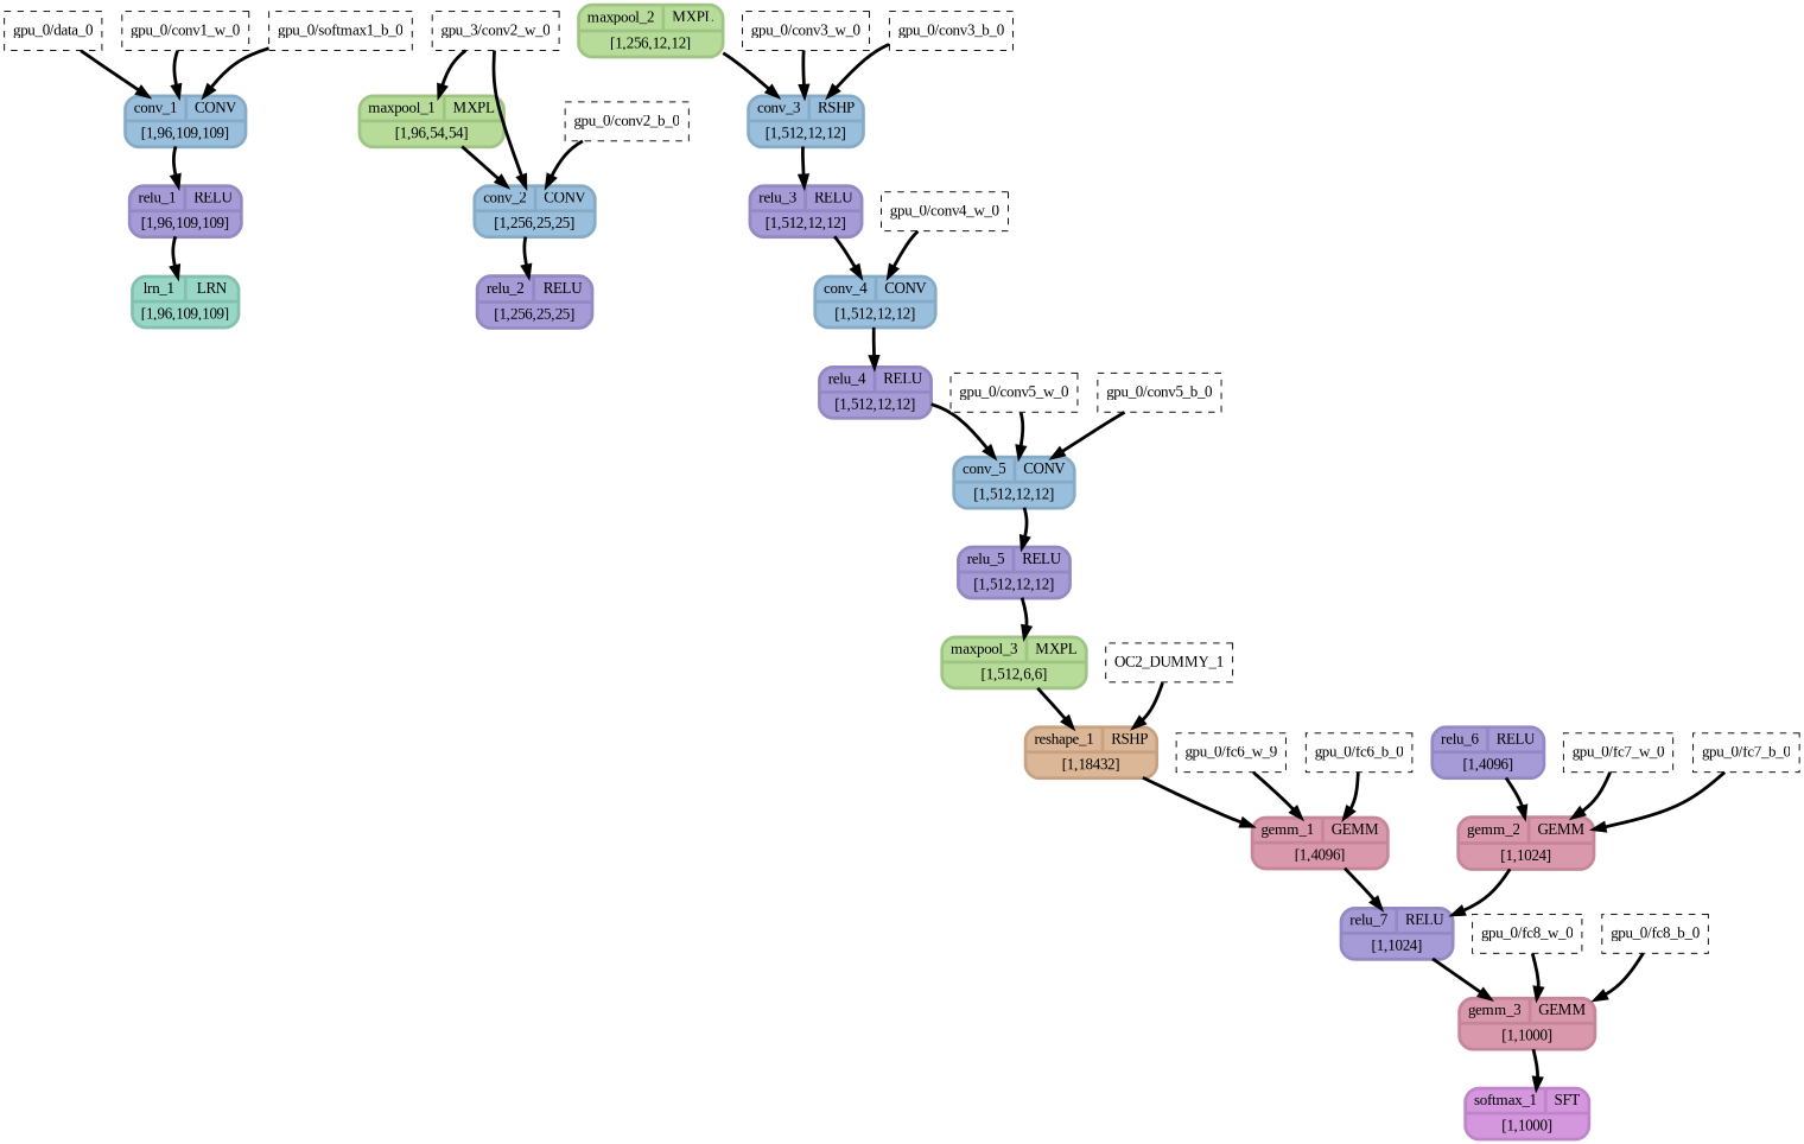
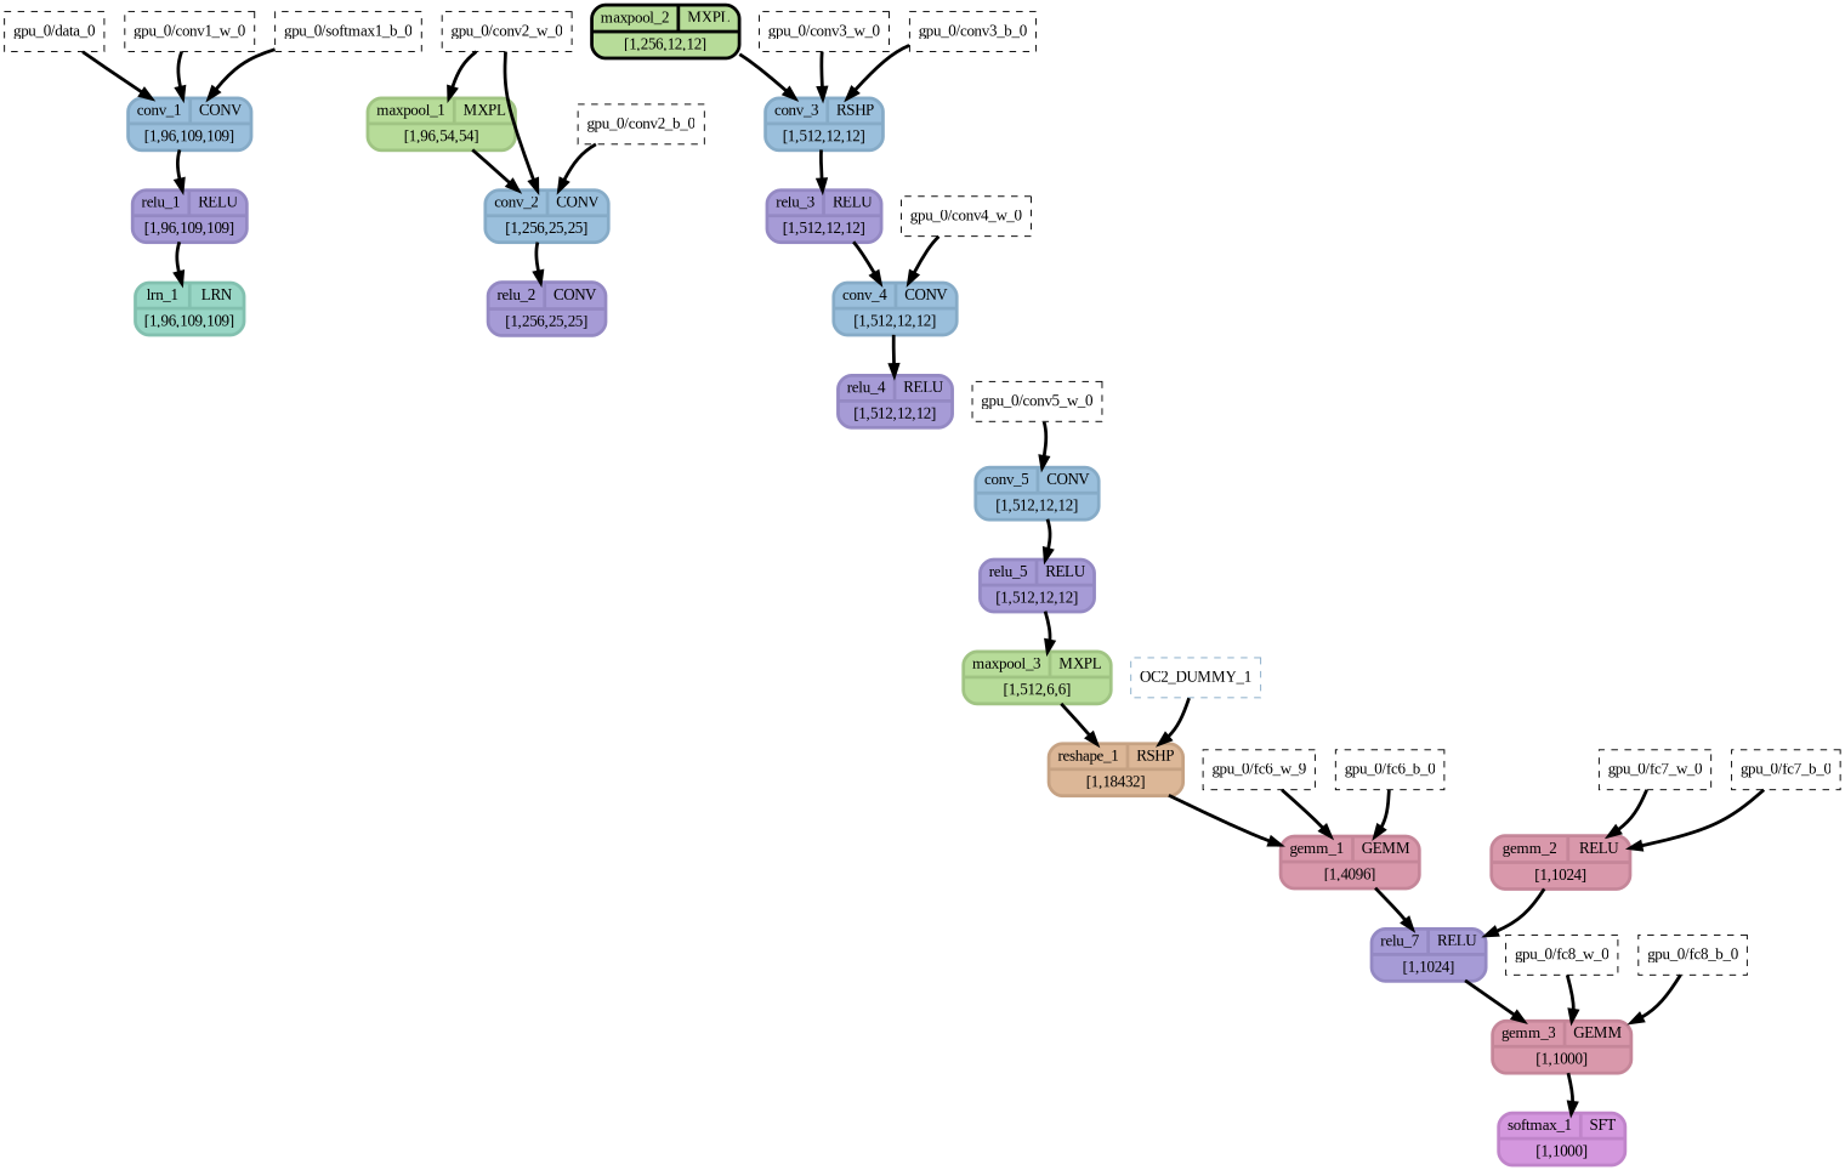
  strict digraph {
    fontname="Liberation Serif"
    overlap_shrink=true
    rankdir=TB
    splines=curved
    node [fillcolor=white fontname="Liberation Serif" shape=Mrecord style=filled type=constant_input fontcolor="#000000" penwidth=3]
    edge [fontname="Liberation Serif" penwidth=3]
    n1 [label="gpu_0/data_0" shape=box style="filled,dashed" fontcolor="" penwidth=""]
    n2 [color="#86abc7" fillcolor="#9abfdc" inputs="gpu_0/data_0;gpu_0/conv1_w_0;gpu_0/conv1_b_0" label="{ {conv_1  | CONV} | [1,96,109,109] }" outputs="gpu_0/conv1_1" type=Conv]
    n3 [color="#9489c3" fillcolor="#a69bd6" inputs="gpu_0/conv1_1" label="{ {relu_1  | RELU} | [1,96,109,109] }" outputs="gpu_0/conv1_2" type=Relu]
    n4 [label="gpu_0/conv1_w_0" shape=box style="filled,dashed" fontcolor="" penwidth=""]
    n5 [label="gpu_0/softmax1_b_0" shape=box style="filled,dashed" fontcolor="" penwidth=""]
    n6 [color="#82c0af" fillcolor="#98d6c5" inputs="gpu_0/conv1_2" label="{ {lrn_1  | LRN} | [1,96,109,109] }" outputs="gpu_0/norm1_1" type=LRN]
    n7 [color="#a0c483" fillcolor="#b7dc99" inputs="gpu_0/norm1_1" label="{ {maxpool_1  | MXPL} | [1,96,54,54] }" outputs="gpu_0/pool1_1" type=MaxPool]
    n8 [color="#86abc7" fillcolor="#9abfdc" inputs="gpu_0/pool1_1;gpu_0/conv2_w_0;gpu_0/conv2_b_0" label="{ {conv_2  | CONV} | [1,256,25,25] }" outputs="gpu_0/conv2_1" type=Conv]
-   n9 [color="#9489c3" fillcolor="#a69bd6" inputs="gpu_0/conv2_1" label="{ {relu_2  | RELU} | [1,256,25,25] }" outputs="gpu_0/conv2_2" type=Relu]
-   n10 [label="gpu_3/conv2_w_0" shape=box style="filled,dashed" fontcolor="" penwidth=""]
+   n9 [color="#9489c3" fillcolor="#a69bd6" inputs="gpu_0/conv2_1" label="{ {relu_2  | CONV} | [1,256,25,25] }" outputs="gpu_0/conv2_2" type=Relu]
+   n10 [label="gpu_0/conv2_w_0" shape=box style="filled,dashed" fontcolor="" penwidth=""]
    n11 [label="gpu_0/conv2_b_0" shape=box style="filled,dashed" fontcolor="" penwidth=""]
-   n12 [color="#a0c483" fillcolor="#b7dc99" inputs="gpu_0/norm2_1" label="{ {maxpool_2  | MXPL} | [1,256,12,12] }" outputs="gpu_0/pool2_1" type=MaxPool]
+   n12 [color=black fillcolor="#b7dc99" inputs="gpu_0/norm2_1" label="{ {maxpool_2  | MXPL} | [1,256,12,12] }" outputs="gpu_0/pool2_1" type=MaxPool]
    n13 [color="#86abc7" fillcolor="#9abfdc" inputs="gpu_0/pool2_1;gpu_0/conv3_w_0;gpu_0/conv3_b_0" label="{ {conv_3  | RSHP} | [1,512,12,12] }" outputs="gpu_0/conv3_1" type=Conv]
    n14 [color="#9489c3" fillcolor="#a69bd6" inputs="gpu_0/conv3_1" label="{ {relu_3  | RELU} | [1,512,12,12] }" outputs="gpu_0/conv3_2" type=Relu]
    n15 [label="gpu_0/conv3_w_0" shape=box style="filled,dashed" fontcolor="" penwidth=""]
    n16 [label="gpu_0/conv3_b_0" shape=box style="filled,dashed" fontcolor="" penwidth=""]
    n17 [color="#86abc7" fillcolor="#9abfdc" inputs="gpu_0/conv3_2;gpu_0/conv4_w_0;gpu_0/conv4_b_0" label="{ {conv_4  | CONV} | [1,512,12,12] }" outputs="gpu_0/conv4_1" type=Conv]
    n18 [color="#9489c3" fillcolor="#a69bd6" inputs="gpu_0/conv4_1" label="{ {relu_4  | RELU} | [1,512,12,12] }" outputs="gpu_0/conv4_2" type=Relu]
    n19 [label="gpu_0/conv4_w_0" shape=box style="filled,dashed" fontcolor="" penwidth=""]
    n20 [color="#86abc7" fillcolor="#9abfdc" inputs="gpu_0/conv4_2;gpu_0/conv5_w_0;gpu_0/conv5_b_0" label="{ {conv_5  | CONV} | [1,512,12,12] }" outputs="gpu_0/conv5_1" type=Conv]
    n21 [color="#9489c3" fillcolor="#a69bd6" inputs="gpu_0/conv5_1" label="{ {relu_5  | RELU} | [1,512,12,12] }" outputs="gpu_0/conv5_2" type=Relu]
    n22 [label="gpu_0/conv5_w_0" shape=box style="filled,dashed" fontcolor="" penwidth=""]
-   n23 [label="gpu_0/conv5_b_0" shape=box style="filled,dashed" fontcolor="" penwidth=""]
    n24 [color="#a0c483" fillcolor="#b7dc99" inputs="gpu_0/conv5_2" label="{ {maxpool_3  | MXPL} | [1,512,6,6] }" outputs="gpu_0/pool5_1" type=MaxPool]
    n25 [color="#c6a283" fillcolor="#dcb797" inputs="gpu_0/pool5_1;OC2_DUMMY_1" label="{ {reshape_1  | RSHP} | [1,18432] }" outputs=OC2_DUMMY_0 type=Reshape]
    n26 [color="#c58699" fillcolor="#d998ab" inputs="OC2_DUMMY_0;gpu_0/fc6_w_0;gpu_0/fc6_b_0" label="{ {gemm_1  | GEMM} | [1,4096] }" outputs="gpu_0/fc6_1" type=Gemm]
-   n27 [label=OC2_DUMMY_1 shape=box style="filled,dashed" fontcolor="" penwidth=""]
+   n27 [label=OC2_DUMMY_1 shape=box style="filled,dashed" color="#86abc7" fontcolor="" penwidth=""]
    n28 [color="#9489c3" fillcolor="#a69bd6" inputs="gpu_0/fc7_1" label="{ {relu_7  | RELU} | [1,1024] }" outputs="gpu_0/fc7_2" type=Relu]
    n29 [label="gpu_0/fc6_w_9" shape=box style="filled,dashed" fontcolor="" penwidth=""]
    n30 [label="gpu_0/fc6_b_0" shape=box style="filled,dashed" fontcolor="" penwidth=""]
-   n31 [color="#9489c3" fillcolor="#a69bd6" inputs="gpu_0/fc6_1" label="{ {relu_6  | RELU} | [1,4096] }" outputs="gpu_0/fc6_2" type=Relu]
-   n32 [color="#c58699" fillcolor="#d998ab" inputs="gpu_0/fc6_2;gpu_0/fc7_w_0;gpu_0/fc7_b_0" label="{ {gemm_2  | GEMM} | [1,1024] }" outputs="gpu_0/fc7_1" type=Gemm]
+   n32 [color="#c58699" fillcolor="#d998ab" inputs="gpu_0/fc6_2;gpu_0/fc7_w_0;gpu_0/fc7_b_0" label="{ {gemm_2  | RELU} | [1,1024] }" outputs="gpu_0/fc7_1" type=Gemm]
    n33 [label="gpu_0/fc7_w_0" shape=box style="filled,dashed" fontcolor="" penwidth=""]
    n34 [label="gpu_0/fc7_b_0" shape=box style="filled,dashed" fontcolor="" penwidth=""]
    n35 [color="#c58699" fillcolor="#d998ab" inputs="gpu_0/fc7_2;gpu_0/fc8_w_0;gpu_0/fc8_b_0" label="{ {gemm_3  | GEMM} | [1,1000] }" outputs="gpu_0/pred_1" type=Gemm]
    n36 [color="#c084ca" fillcolor="#d497de" inputs="gpu_0/pred_1" label="{ {softmax_1  | SFT} | [1,1000] }" outputs="gpu_0/softmax_1" type=Softmax]
    n37 [label="gpu_0/fc8_w_0" shape=box style="filled,dashed" fontcolor="" penwidth=""]
    n38 [label="gpu_0/fc8_b_0" shape=box style="filled,dashed" fontcolor="" penwidth=""]
    n1 -> n2
    n2 -> n3
    n3 -> n6
    n4 -> n2
    n5 -> n2
    n7 -> n8
    n8 -> n9
    n10 -> n7
    n10 -> n8
    n11 -> n8
    n12 -> n13
    n13 -> n14
    n14 -> n17
    n15 -> n13
    n16 -> n13
    n17 -> n18
-   n18 -> n20
    n19 -> n17
    n20 -> n21
    n21 -> n24
    n22 -> n20
-   n23 -> n20
    n24 -> n25
    n25 -> n26
    n26 -> n28
    n27 -> n25
    n28 -> n35
    n29 -> n26
    n30 -> n26
-   n31 -> n32
    n32 -> n28
    n33 -> n32
    n34 -> n32
    n35 -> n36
    n37 -> n35
    n38 -> n35
  }
